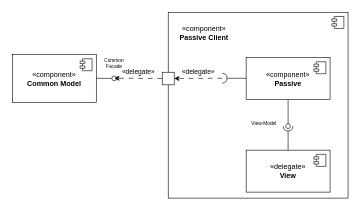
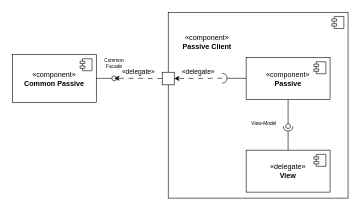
  <mxCell id="0" />
  <mxCell id="1" parent="0" />
  <mxCell id="2" value="" style="html=1;dropTarget=0;whiteSpace=wrap;" vertex="1" parent="1"><mxGeometry x="280" y="20" width="300" height="310" as="geometry" /></mxCell>
  <mxCell id="3" value="" style="shape=module;jettyWidth=8;jettyHeight=4;" vertex="1" parent="2"><mxGeometry x="1" width="20" height="20" relative="1" as="geometry"><mxPoint x="-27" y="7" as="offset" /></mxGeometry></mxCell>
- <mxCell id="4" value="&lt;div&gt;«component»&lt;b&gt;&lt;br&gt;&lt;/b&gt;&lt;/div&gt;&lt;div&gt;&lt;b&gt;Common Model&lt;/b&gt;&lt;/div&gt;" style="html=1;dropTarget=0;whiteSpace=wrap;" vertex="1" parent="1"><mxGeometry x="20" y="90.5" width="140" height="80" as="geometry" /></mxCell>
+ <mxCell id="4" value="&lt;div&gt;«component»&lt;b&gt;&lt;br&gt;&lt;/b&gt;&lt;/div&gt;&lt;div&gt;&lt;b&gt;Common Passive&lt;/b&gt;&lt;/div&gt;" style="html=1;dropTarget=0;whiteSpace=wrap;" vertex="1" parent="1"><mxGeometry x="20" y="90.5" width="140" height="80" as="geometry" /></mxCell>
  <mxCell id="5" value="" style="shape=module;jettyWidth=8;jettyHeight=4;" vertex="1" parent="4"><mxGeometry x="1" width="20" height="20" relative="1" as="geometry"><mxPoint x="-27" y="7" as="offset" /></mxGeometry></mxCell>
  <mxCell id="6" value="" style="html=1;verticalAlign=bottom;labelBackgroundColor=none;endArrow=oval;endFill=0;endSize=8;rounded=0;" edge="1" parent="1"><mxGeometry width="160" relative="1" as="geometry"><mxPoint x="160" y="130.21" as="sourcePoint" /><mxPoint x="190" y="130.21" as="targetPoint" /></mxGeometry></mxCell>
  <mxCell id="7" value="Common Facade" style="text;html=1;align=center;verticalAlign=middle;whiteSpace=wrap;rounded=0;fontSize=8;" vertex="1" parent="1"><mxGeometry x="160" y="90" width="60" height="30" as="geometry" /></mxCell>
  <mxCell id="8" value="&lt;div&gt;«delegate»&lt;b&gt;&lt;br&gt;&lt;/b&gt;&lt;/div&gt;&lt;div&gt;&lt;b&gt;View&lt;/b&gt;&lt;/div&gt;" style="html=1;dropTarget=0;whiteSpace=wrap;" vertex="1" parent="1"><mxGeometry x="410" y="250" width="140" height="70" as="geometry" /></mxCell>
  <mxCell id="9" value="" style="shape=module;jettyWidth=8;jettyHeight=4;" vertex="1" parent="8"><mxGeometry x="1" width="20" height="20" relative="1" as="geometry"><mxPoint x="-27" y="7" as="offset" /></mxGeometry></mxCell>
  <mxCell id="10" value="&lt;div&gt;«component»&lt;b&gt;&lt;br&gt;&lt;/b&gt;&lt;/div&gt;&lt;div&gt;&lt;b&gt;Passive&lt;/b&gt;&lt;/div&gt;" style="html=1;dropTarget=0;whiteSpace=wrap;" vertex="1" parent="1"><mxGeometry x="410" y="95.5" width="140" height="70" as="geometry" /></mxCell>
  <mxCell id="11" value="" style="shape=module;jettyWidth=8;jettyHeight=4;" vertex="1" parent="10"><mxGeometry x="1" width="20" height="20" relative="1" as="geometry"><mxPoint x="-27" y="7" as="offset" /></mxGeometry></mxCell>
  <mxCell id="12" value="" style="html=1;verticalAlign=bottom;labelBackgroundColor=none;endArrow=oval;endFill=0;endSize=8;rounded=0;" edge="1" parent="1" source="10"><mxGeometry width="160" relative="1" as="geometry"><mxPoint x="260" y="175" as="sourcePoint" /><mxPoint x="480" y="210" as="targetPoint" /></mxGeometry></mxCell>
  <mxCell id="13" value="View-Model" style="text;html=1;align=center;verticalAlign=middle;whiteSpace=wrap;rounded=0;fontSize=8;" vertex="1" parent="1"><mxGeometry x="410" y="190" width="60" height="30" as="geometry" /></mxCell>
  <mxCell id="14" value="" style="rounded=0;orthogonalLoop=1;jettySize=auto;html=1;endArrow=halfCircle;endFill=0;endSize=6;strokeWidth=1;sketch=0;fontSize=12;" edge="1" parent="1" source="8"><mxGeometry relative="1" as="geometry"><mxPoint x="580" y="255" as="sourcePoint" /><mxPoint x="480" y="210" as="targetPoint" /></mxGeometry></mxCell>
  <mxCell id="15" value="" style="rounded=0;orthogonalLoop=1;jettySize=auto;html=1;endArrow=halfCircle;endFill=0;endSize=6;strokeWidth=1;sketch=0;fontSize=12;" edge="1" parent="1" source="10"><mxGeometry relative="1" as="geometry"><mxPoint x="499" y="240" as="sourcePoint" /><mxPoint x="370" y="130" as="targetPoint" /></mxGeometry></mxCell>
  <mxCell id="16" value="" style="html=1;rounded=0;" vertex="1" parent="1"><mxGeometry x="270" y="120" width="20" height="21" as="geometry" /></mxCell>
  <mxCell id="17" value="&lt;div&gt;&lt;div&gt;«delegate»&lt;/div&gt;&lt;/div&gt;" style="rounded=0;orthogonalLoop=1;jettySize=auto;html=1;dashed=1;dashPattern=8 8;spacingBottom=22;" edge="1" parent="1" target="16"><mxGeometry relative="1" as="geometry"><mxPoint x="390" y="215" as="targetPoint" /><mxPoint x="370" y="130" as="sourcePoint" /></mxGeometry></mxCell>
- <mxCell id="18" value="&lt;div&gt;&lt;div&gt;«component»&lt;/div&gt;&lt;/div&gt;&lt;div&gt;&lt;b&gt;Passive Client&lt;/b&gt;&lt;/div&gt;" style="text;html=1;align=center;verticalAlign=middle;whiteSpace=wrap;rounded=0;" vertex="1" parent="1"><mxGeometry x="290" y="30" width="100" height="50" as="geometry" /></mxCell>
+ <mxCell id="18" value="&lt;div&gt;&lt;div&gt;«component»&lt;/div&gt;&lt;/div&gt;&lt;div&gt;&lt;b&gt;Passive Client&lt;/b&gt;&lt;/div&gt;" style="text;html=1;align=center;verticalAlign=middle;whiteSpace=wrap;rounded=0;" vertex="1" parent="1"><mxGeometry x="295" y="45" width="100" height="50" as="geometry" /></mxCell>
  <mxCell id="19" value="&lt;div&gt;&lt;div&gt;«delegate»&lt;/div&gt;&lt;/div&gt;" style="rounded=0;orthogonalLoop=1;jettySize=auto;html=1;dashed=1;dashPattern=8 8;spacingBottom=22;" edge="1" parent="1" source="16"><mxGeometry relative="1" as="geometry"><mxPoint x="190" y="130" as="targetPoint" /><mxPoint x="260" y="190" as="sourcePoint" /></mxGeometry></mxCell>
